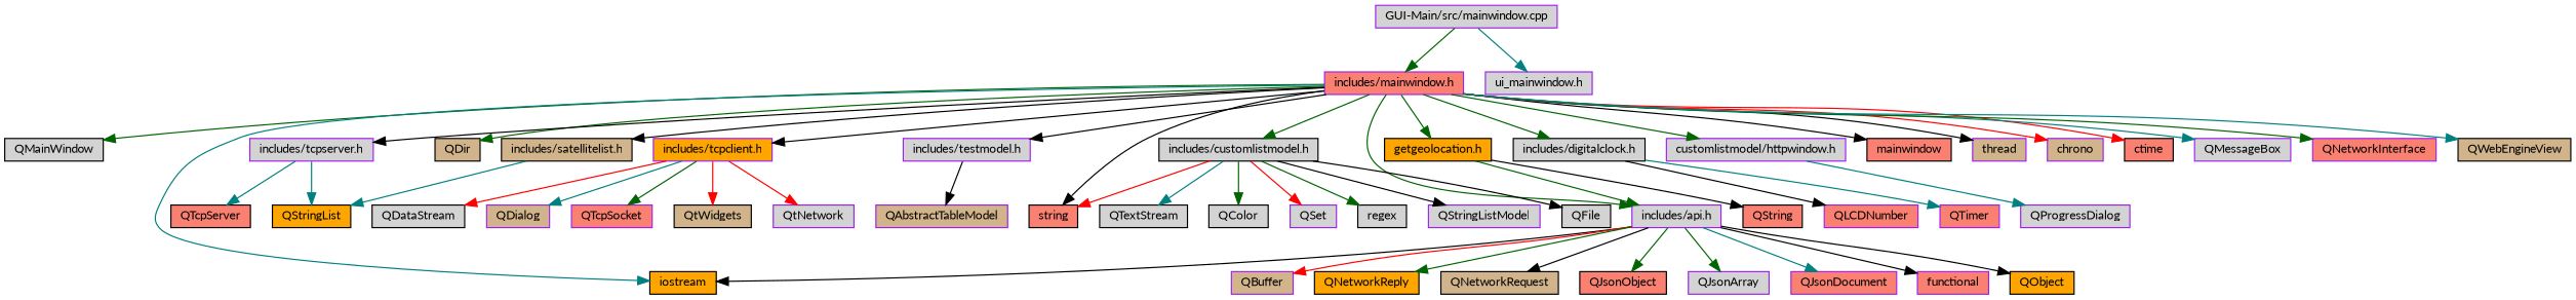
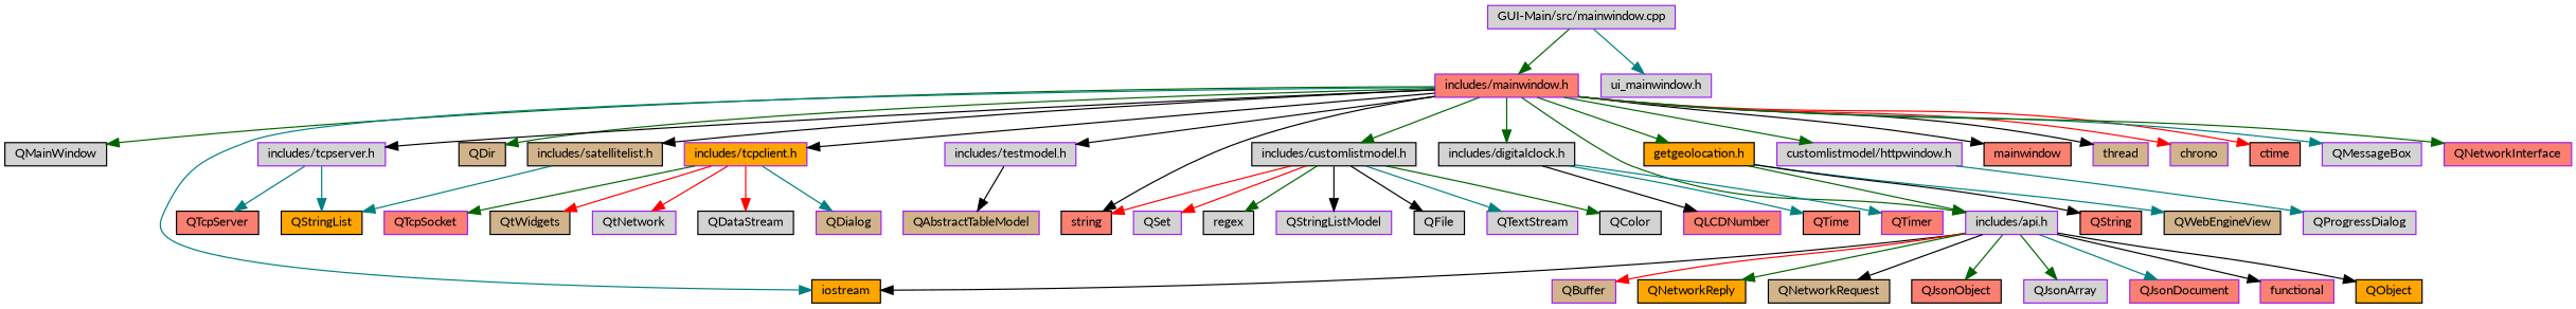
  digraph {
    fontname=Lato
    node [color=purple fillcolor=lightgrey fontname=Lato fontsize=10 shape=record style=filled]
    edge [color=darkgreen fontname=Lato fontsize=10 labelfontname=Helvetica labelfontsize=10 style=solid]
    n1 [fontcolor=black height=0.2 label="GUI-Main/src/mainwindow.cpp" width=0.4]
    n2 [fillcolor=salmon height=0.2 label="includes/mainwindow.h" width=0.4]
    n3 [height=0.2 label="ui_mainwindow.h" width=0.4]
    n4 [color=black height=0.2 label=QMainWindow width=0.4]
    n5 [color=black fillcolor=salmon height=0.2 label=string width=0.4]
    n6 [color=black fillcolor=orange height=0.2 label=iostream width=0.4]
    n7 [color=black fillcolor=tan height=0.2 label=QDir width=0.4]
    n8 [height=0.2 label="includes/api.h" width=0.4]
    n9 [height=0.2 label="includes/tcpserver.h" width=0.4]
    n10 [fillcolor=orange height=0.2 label="includes/tcpclient.h" width=0.4]
    n11 [height=0.2 label="includes/testmodel.h" width=0.4]
    n12 [color=black height=0.2 label="includes/customlistmodel.h" width=0.4]
    n13 [color=black fillcolor=tan height=0.2 label="includes/satellitelist.h" width=0.4]
    n14 [color=black height=0.2 label="includes/digitalclock.h" width=0.4]
    n15 [color=black fillcolor=orange height=0.2 label="getgeolocation.h" width=0.4]
    n16 [height=0.2 label="customlistmodel/httpwindow.h" width=0.4]
    n17 [color=black fillcolor=salmon height=0.2 label=mainwindow width=0.4]
    n18 [fillcolor=tan height=0.2 label=thread width=0.4]
    n19 [fillcolor=tan height=0.2 label=chrono width=0.4]
    n20 [color=black fillcolor=salmon height=0.2 label=ctime width=0.4]
    n21 [height=0.2 label=QMessageBox width=0.4]
    n22 [fillcolor=salmon height=0.2 label=QNetworkInterface width=0.4]
    n23 [color=black fillcolor=tan height=0.2 label=QWebEngineView width=0.4]
    n24 [color=black fillcolor=orange height=0.2 label=QObject width=0.4]
    n25 [fillcolor=tan height=0.2 label=QBuffer width=0.4]
    n26 [color=black fillcolor=orange height=0.2 label=QNetworkReply width=0.4]
    n27 [color=black fillcolor=tan height=0.2 label=QNetworkRequest width=0.4]
    n28 [color=black fillcolor=salmon height=0.2 label=QJsonObject width=0.4]
    n29 [height=0.2 label=QJsonArray width=0.4]
    n30 [fillcolor=salmon height=0.2 label=QJsonDocument width=0.4]
    n31 [fillcolor=salmon height=0.2 label=functional width=0.4]
    n32 [color=black fillcolor=orange height=0.2 label=QStringList width=0.4]
    n33 [color=black fillcolor=salmon height=0.2 label=QTcpServer width=0.4]
    n34 [color=black height=0.2 label=QDataStream width=0.4]
    n35 [fillcolor=tan height=0.2 label=QDialog width=0.4]
    n36 [fillcolor=salmon height=0.2 label=QTcpSocket width=0.4]
    n37 [color=black fillcolor=tan height=0.2 label=QtWidgets width=0.4]
    n38 [height=0.2 label=QtNetwork width=0.4]
    n39 [fillcolor=tan height=0.2 label=QAbstractTableModel width=0.4]
    n40 [color=black height=0.2 label=regex width=0.4]
    n41 [height=0.2 label=QStringListModel width=0.4]
    n42 [color=black height=0.2 label=QFile width=0.4]
-   n43 [color=black height=0.2 label=QTextStream width=0.4]
+   n43 [height=0.2 label=QTextStream width=0.4]
    n44 [color=black height=0.2 label=QColor width=0.4]
    n45 [height=0.2 label=QSet width=0.4]
+   n46 [color=black fillcolor=salmon height=0.2 label=QTime width=0.4]
    n47 [fillcolor=salmon height=0.2 label=QTimer width=0.4]
    n48 [fillcolor=salmon height=0.2 label=QLCDNumber width=0.4]
    n49 [color=black fillcolor=salmon height=0.2 label=QString width=0.4]
    n50 [height=0.2 label=QProgressDialog width=0.4]
    n1 -> n2
    n1 -> n3 [color=teal]
    n2 -> n4
    n2 -> n5 [color=black]
    n2 -> n6 [color=teal]
    n2 -> n7
    n2 -> n8
    n2 -> n9 [color=black]
    n2 -> n10 [color=black]
    n2 -> n11 [color=black]
    n2 -> n12
    n2 -> n13 [color=black]
    n2 -> n14
    n2 -> n15
    n2 -> n16
    n2 -> n17 [color=black]
    n2 -> n18 [color=black]
    n2 -> n19 [color=red]
    n2 -> n20 [color=red]
    n2 -> n21 [color=teal]
    n2 -> n22
-   n2 -> n23 [color=teal]
+   n15 -> n23 [color=teal]
    n8 -> n6 [color=black]
    n8 -> n24 [color=black]
    n8 -> n25 [color=red]
    n8 -> n26
    n8 -> n27 [color=black]
    n8 -> n28
    n8 -> n29
    n8 -> n30 [color=teal]
    n8 -> n31 [color=black]
    n9 -> n32 [color=teal]
    n9 -> n33 [color=teal]
    n10 -> n34 [color=red]
    n10 -> n35 [color=teal]
    n10 -> n36
    n10 -> n37 [color=red]
    n10 -> n38 [color=red]
    n11 -> n39 [color=black]
    n12 -> n5 [color=red]
    n12 -> n40
    n12 -> n41 [color=black]
    n12 -> n42 [color=black]
    n12 -> n43 [color=teal]
    n12 -> n44
    n12 -> n45 [color=red]
    n13 -> n32 [color=teal]
+   n14 -> n46 [color=teal]
    n14 -> n47 [color=teal]
    n14 -> n48 [color=black]
    n15 -> n8
    n15 -> n49 [color=black]
    n16 -> n50 [color=teal]
  }
